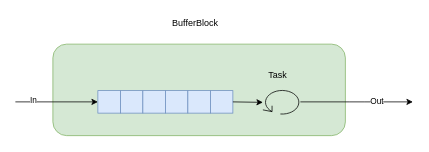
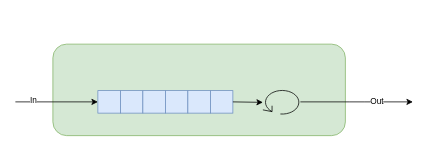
  <mxCell id="0" />
  <mxCell id="1" parent="0" />
  <mxCell id="2" value="" style="rounded=1;whiteSpace=wrap;html=1;fillColor=#d5e8d4;strokeColor=#82b366;" vertex="1" parent="1"><mxGeometry x="70" y="58" width="390" height="122" as="geometry" /></mxCell>
  <mxCell id="3" value="" style="whiteSpace=wrap;html=1;aspect=fixed;fillColor=#dae8fc;strokeColor=#6c8ebf;" vertex="1" parent="1"><mxGeometry x="130" y="120" width="30" height="30" as="geometry" /></mxCell>
  <mxCell id="4" value="" style="whiteSpace=wrap;html=1;aspect=fixed;fillColor=#dae8fc;strokeColor=#6c8ebf;" vertex="1" parent="1"><mxGeometry x="160" y="120" width="30" height="30" as="geometry" /></mxCell>
  <mxCell id="5" value="" style="whiteSpace=wrap;html=1;aspect=fixed;fillColor=#dae8fc;strokeColor=#6c8ebf;" vertex="1" parent="1"><mxGeometry x="190" y="120" width="30" height="30" as="geometry" /></mxCell>
  <mxCell id="6" value="" style="whiteSpace=wrap;html=1;aspect=fixed;fillColor=#dae8fc;strokeColor=#6c8ebf;" vertex="1" parent="1"><mxGeometry x="220" y="120" width="30" height="30" as="geometry" /></mxCell>
  <mxCell id="7" value="" style="whiteSpace=wrap;html=1;aspect=fixed;fillColor=#dae8fc;strokeColor=#6c8ebf;" vertex="1" parent="1"><mxGeometry x="250" y="120" width="30" height="30" as="geometry" /></mxCell>
  <mxCell id="8" value="" style="whiteSpace=wrap;html=1;aspect=fixed;fillColor=#dae8fc;strokeColor=#6c8ebf;" vertex="1" parent="1"><mxGeometry x="280" y="120" width="30" height="30" as="geometry" /></mxCell>
  <mxCell id="9" value="" style="endArrow=classic;html=1;entryX=0;entryY=0.5;entryDx=0;entryDy=0;" edge="1" parent="1" target="3"><mxGeometry width="50" height="50" relative="1" as="geometry"><mxPoint x="20" y="135" as="sourcePoint" /><mxPoint x="280" y="330" as="targetPoint" /></mxGeometry></mxCell>
  <mxCell id="10" value="In" style="edgeLabel;html=1;align=center;verticalAlign=middle;resizable=0;points=[];" vertex="1" connectable="0" parent="9"><mxGeometry x="-0.582" y="3" relative="1" as="geometry"><mxPoint as="offset" /></mxGeometry></mxCell>
  <mxCell id="11" value="" style="endArrow=classic;html=1;exitX=1;exitY=0.5;exitDx=0;exitDy=0;" edge="1" parent="1" source="8"><mxGeometry width="50" height="50" relative="1" as="geometry"><mxPoint x="230" y="380" as="sourcePoint" /><mxPoint x="350" y="135.667" as="targetPoint" /></mxGeometry></mxCell>
  <mxCell id="12" value="" style="shape=mxgraph.bpmn.loop;html=1;outlineConnect=0;" vertex="1" parent="1"><mxGeometry x="350" y="118" width="50" height="34" as="geometry" /></mxCell>
- <mxCell id="13" value="Task" style="text;html=1;strokeColor=none;fillColor=none;align=center;verticalAlign=middle;whiteSpace=wrap;rounded=0;" vertex="1" parent="1"><mxGeometry x="350" y="90" width="40" height="20" as="geometry" /></mxCell>
  <mxCell id="14" value="" style="endArrow=classic;html=1;edgeStyle=orthogonalEdgeStyle;" edge="1" parent="1" source="12"><mxGeometry width="50" height="50" relative="1" as="geometry"><mxPoint x="30" y="145" as="sourcePoint" /><mxPoint x="550" y="135" as="targetPoint" /></mxGeometry></mxCell>
  <mxCell id="15" value="Out" style="edgeLabel;html=1;align=center;verticalAlign=middle;resizable=0;points=[];" vertex="1" connectable="0" parent="14"><mxGeometry x="0.36" y="2" relative="1" as="geometry"><mxPoint as="offset" /></mxGeometry></mxCell>
- <mxCell id="16" value="BufferBlock" style="text;html=1;strokeColor=none;fillColor=none;align=center;verticalAlign=middle;whiteSpace=wrap;rounded=0;" vertex="1" parent="1"><mxGeometry x="240" y="20" width="40" height="20" as="geometry" /></mxCell>
